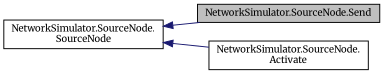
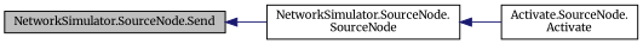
  digraph {
    fontname=Merriweather
    rankdir=LR
    node [color=black fillcolor=white fontname=Merriweather fontsize=10 shape=record style=filled]
    edge [color=midnightblue dir=back fontname=Merriweather fontsize=10 labelfontname=Helvetica labelfontsize=10 style=solid]
    n1 [fillcolor=grey75 fontcolor=black height=0.2 label="NetworkSimulator.SourceNode.Send" width=0.4]
    n2 [height=0.2 label="NetworkSimulator.SourceNode.\lSourceNode" width=0.4]
-   n3 [height=0.2 label="NetworkSimulator.SourceNode.\lActivate" width=0.4]
-   n2 -> n1
+   n3 [height=0.2 label="Activate.SourceNode.\lActivate" width=0.4]
+   n1 -> n2
    n2 -> n3
  }
